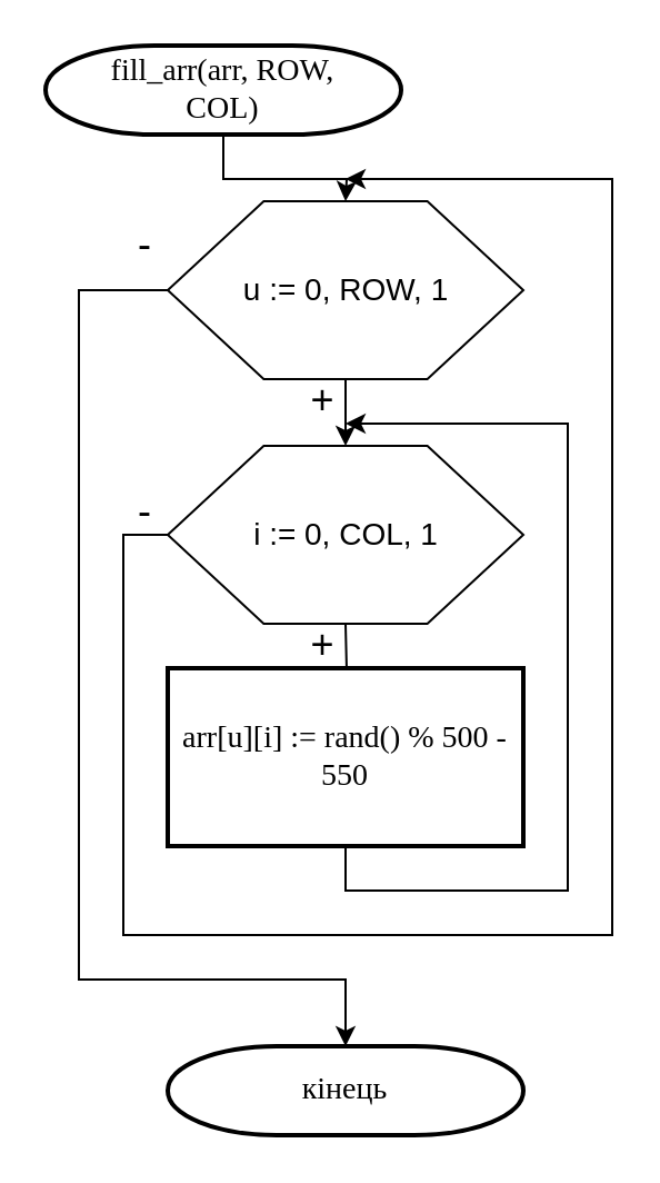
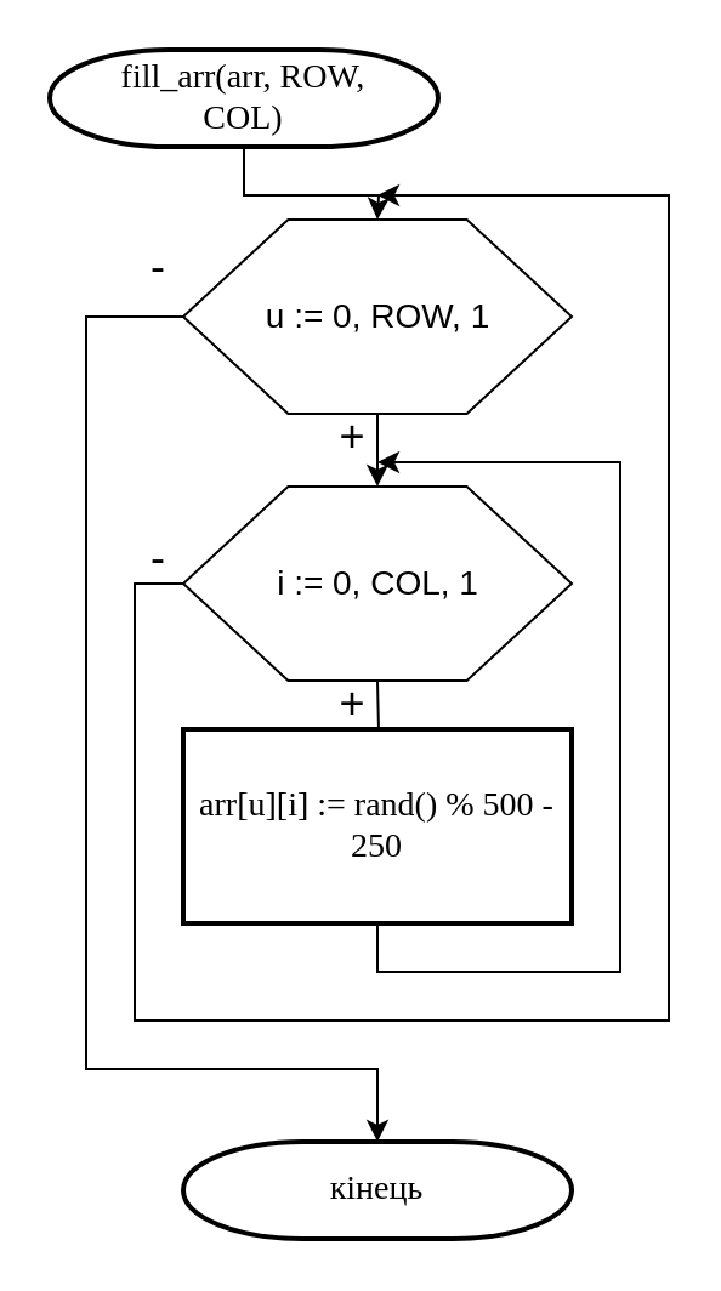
  <mxCell id="0" />
  <mxCell id="1" parent="0" />
  <mxCell id="2" style="edgeStyle=orthogonalEdgeStyle;rounded=0;orthogonalLoop=1;jettySize=auto;html=1;exitX=0.5;exitY=1;exitDx=0;exitDy=0;exitPerimeter=0;entryX=0.5;entryY=0;entryDx=0;entryDy=0;entryPerimeter=0;" edge="1" parent="1" source="3"><mxGeometry relative="1" as="geometry"><mxPoint x="155" y="90" as="targetPoint" /></mxGeometry></mxCell>
  <mxCell id="3" value="&lt;span lang=&quot;EN-US&quot; style=&quot;font-family: &amp;#34;times new roman&amp;#34; , serif&quot;&gt;&lt;font style=&quot;font-size: 14px&quot;&gt;fill_arr(arr, ROW,&lt;br/&gt;COL)&lt;/font&gt;&lt;/span&gt;" style="strokeWidth=2;html=1;shape=mxgraph.flowchart.terminator;whiteSpace=wrap;" vertex="1" parent="1"><mxGeometry x="20" y="20" width="160" height="40" as="geometry" /></mxCell>
  <mxCell id="4" style="edgeStyle=orthogonalEdgeStyle;rounded=0;orthogonalLoop=1;jettySize=auto;html=1;exitX=0.5;exitY=1;exitDx=0;exitDy=0;exitPerimeter=0;entryX=0.5;entryY=0;entryDx=0;entryDy=0;entryPerimeter=0;" edge="1" parent="1"><mxGeometry relative="1" as="geometry"><mxPoint x="155" y="170" as="sourcePoint" /><mxPoint x="155" y="200" as="targetPoint" /></mxGeometry></mxCell>
  <mxCell id="5" value="" style="edgeStyle=orthogonalEdgeStyle;rounded=0;orthogonalLoop=1;jettySize=auto;html=1;" edge="1" parent="1" target="7"><mxGeometry relative="1" as="geometry"><mxPoint x="155" y="280" as="sourcePoint" /></mxGeometry></mxCell>
  <mxCell id="6" style="edgeStyle=orthogonalEdgeStyle;rounded=0;orthogonalLoop=1;jettySize=auto;html=1;exitX=0.5;exitY=1;exitDx=0;exitDy=0;entryX=0.75;entryY=1;entryDx=0;entryDy=0;" edge="1" parent="1" source="7" target="15"><mxGeometry relative="1" as="geometry"><Array as="points"><mxPoint x="155" y="400" /><mxPoint x="255" y="400" /><mxPoint x="255" y="190" /></Array></mxGeometry></mxCell>
- <mxCell id="7" value="&lt;span lang=&quot;EN-US&quot; style=&quot;font-family: &amp;#34;times new roman&amp;#34; , serif&quot;&gt;&lt;font style=&quot;font-size: 14px&quot;&gt;arr[u][i] := rand() % 500 - 550&lt;/font&gt;&lt;/span&gt;" style="whiteSpace=wrap;html=1;strokeWidth=2;" vertex="1" parent="1"><mxGeometry x="75" y="300" width="160" height="80" as="geometry" /></mxCell>
+ <mxCell id="7" value="&lt;span lang=&quot;EN-US&quot; style=&quot;font-family: &amp;#34;times new roman&amp;#34; , serif&quot;&gt;&lt;font style=&quot;font-size: 14px&quot;&gt;arr[u][i] := rand() % 500 - 250&lt;/font&gt;&lt;/span&gt;" style="whiteSpace=wrap;html=1;strokeWidth=2;" vertex="1" parent="1"><mxGeometry x="75" y="300" width="160" height="80" as="geometry" /></mxCell>
  <mxCell id="8" value="&lt;font style=&quot;font-size: 18px&quot;&gt;-&lt;/font&gt;" style="text;html=1;strokeColor=none;fillColor=none;align=center;verticalAlign=middle;whiteSpace=wrap;rounded=0;" vertex="1" parent="1"><mxGeometry x="45" y="220" width="40" height="20" as="geometry" /></mxCell>
  <mxCell id="9" value="&lt;font style=&quot;font-size: 18px&quot;&gt;+&lt;/font&gt;" style="text;html=1;strokeColor=none;fillColor=none;align=center;verticalAlign=middle;whiteSpace=wrap;rounded=0;" vertex="1" parent="1"><mxGeometry x="125" y="280" width="40" height="20" as="geometry" /></mxCell>
  <mxCell id="10" value="&lt;font style=&quot;font-size: 18px&quot;&gt;-&lt;/font&gt;" style="text;html=1;strokeColor=none;fillColor=none;align=center;verticalAlign=middle;whiteSpace=wrap;rounded=0;" vertex="1" parent="1"><mxGeometry x="45" y="100" width="40" height="20" as="geometry" /></mxCell>
  <mxCell id="11" style="edgeStyle=orthogonalEdgeStyle;rounded=0;orthogonalLoop=1;jettySize=auto;html=1;exitX=0;exitY=0.5;exitDx=0;exitDy=0;" edge="1" parent="1" source="12"><mxGeometry relative="1" as="geometry"><mxPoint x="155" y="80" as="targetPoint" /><Array as="points"><mxPoint x="55" y="240" /><mxPoint x="55" y="420" /><mxPoint x="275" y="420" /><mxPoint x="275" y="80" /><mxPoint x="155" y="80" /></Array></mxGeometry></mxCell>
  <mxCell id="12" value="&lt;span style=&quot;font-size: 14px&quot;&gt;i := 0, COL, 1&lt;/span&gt;" style="verticalLabelPosition=middle;verticalAlign=middle;html=1;shape=hexagon;perimeter=hexagonPerimeter2;arcSize=6;size=0.27;labelPosition=center;align=center;" vertex="1" parent="1"><mxGeometry x="75" y="200" width="160" height="80" as="geometry" /></mxCell>
  <mxCell id="13" style="edgeStyle=orthogonalEdgeStyle;rounded=0;orthogonalLoop=1;jettySize=auto;html=1;exitX=0;exitY=0.5;exitDx=0;exitDy=0;entryX=0.5;entryY=0;entryDx=0;entryDy=0;entryPerimeter=0;" edge="1" parent="1" source="14" target="16"><mxGeometry relative="1" as="geometry"><Array as="points"><mxPoint x="35" y="130" /><mxPoint x="35" y="440" /><mxPoint x="155" y="440" /></Array></mxGeometry></mxCell>
  <mxCell id="14" value="&lt;span style=&quot;font-size: 14px&quot;&gt;u := 0, ROW, 1&lt;/span&gt;" style="verticalLabelPosition=middle;verticalAlign=middle;html=1;shape=hexagon;perimeter=hexagonPerimeter2;arcSize=6;size=0.27;labelPosition=center;align=center;" vertex="1" parent="1"><mxGeometry x="75" y="90" width="160" height="80" as="geometry" /></mxCell>
  <mxCell id="15" value="&lt;font style=&quot;font-size: 18px&quot;&gt;+&lt;/font&gt;" style="text;html=1;strokeColor=none;fillColor=none;align=center;verticalAlign=middle;whiteSpace=wrap;rounded=0;" vertex="1" parent="1"><mxGeometry x="125" y="170" width="40" height="20" as="geometry" /></mxCell>
  <mxCell id="16" value="&lt;font face=&quot;times new roman, serif&quot;&gt;&lt;span style=&quot;font-size: 14px&quot;&gt;кінець&lt;/span&gt;&lt;/font&gt;" style="strokeWidth=2;html=1;shape=mxgraph.flowchart.terminator;whiteSpace=wrap;" vertex="1" parent="1"><mxGeometry x="75" y="470" width="160" height="40" as="geometry" /></mxCell>
